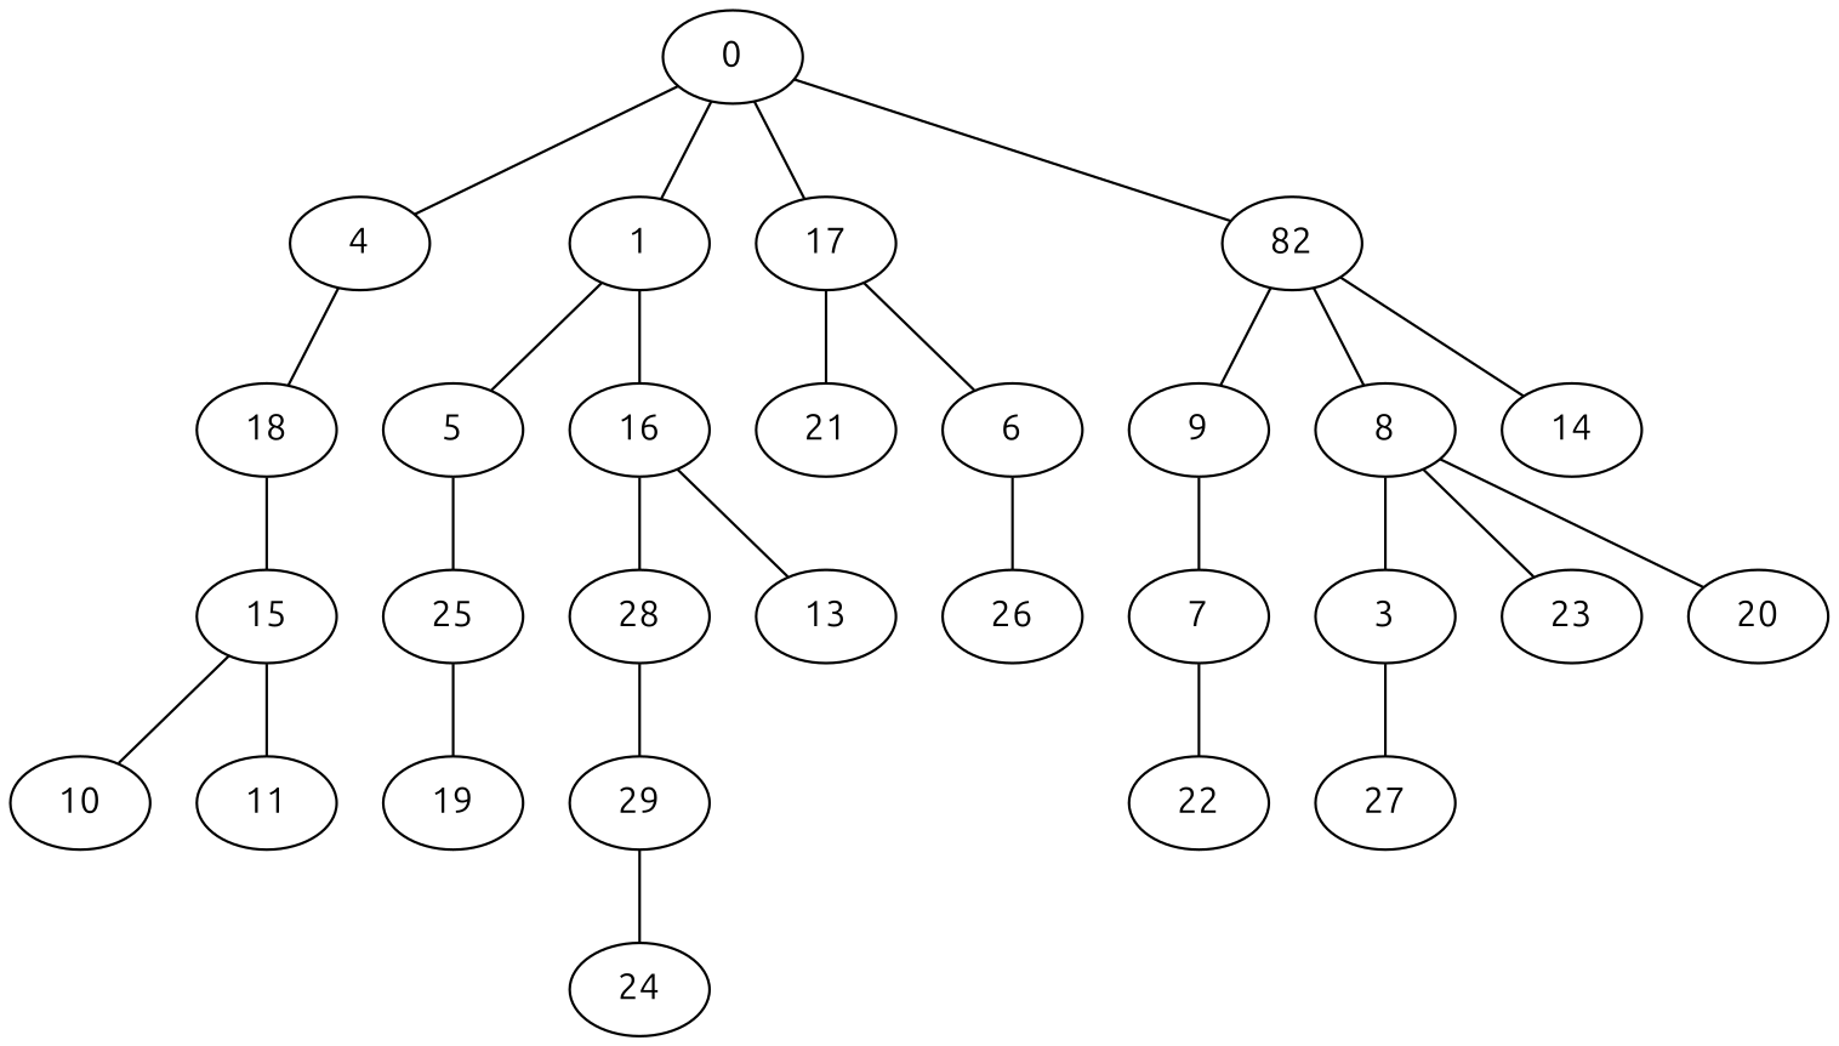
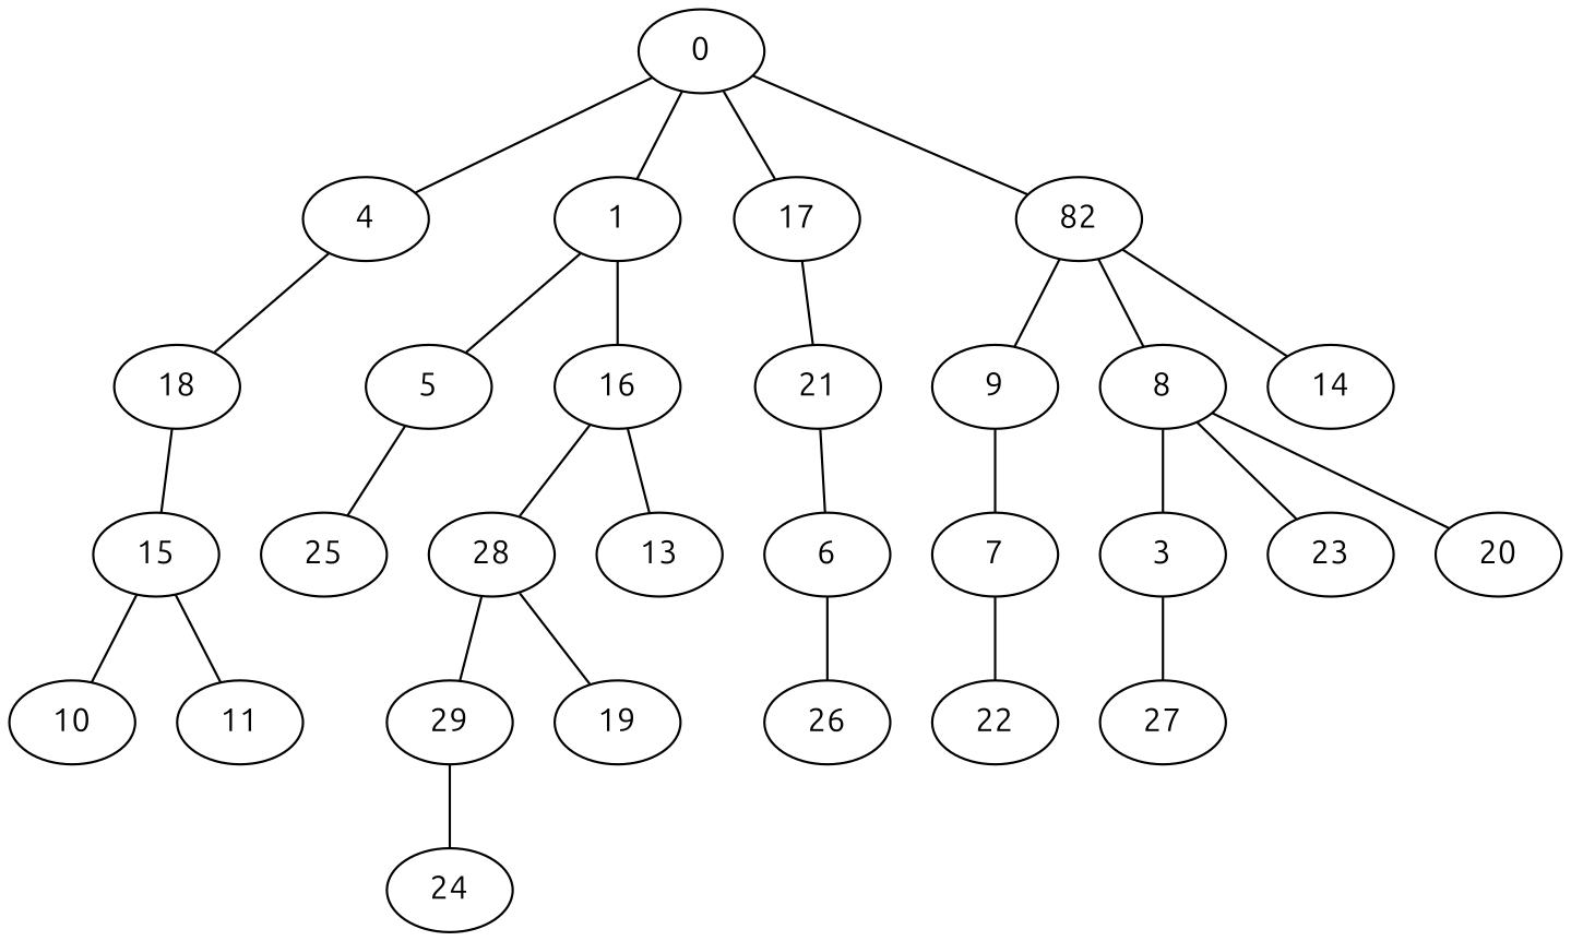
  graph {
    fontname=Ubuntu
    node [fontname=Ubuntu]
    edge [fontname=Ubuntu]
    5
    25
    4
    18
    15
    29
    24
    10
    11
    1
    16
    28
    13
    19
    9
    7
    22
    17
    21
    6
    26
    3
    27
    8
    23
    20
    0
    n28 [label=82]
    14
    5 -- 25
    4 -- 18
    18 -- 15
    15 -- 10
    15 -- 11
    29 -- 24
    1 -- 5
    1 -- 16
    16 -- 28
    16 -- 13
    28 -- 29
-   25 -- 19
+   28 -- 19
    9 -- 7
    7 -- 22
    17 -- 21
-   17 -- 6
+   21 -- 6
    6 -- 26
    3 -- 27
    8 -- 3
    8 -- 23
    8 -- 20
    0 -- 4
    0 -- 1
    0 -- 17
    0 -- n28
    n28 -- 9
    n28 -- 8
    n28 -- 14
  }
